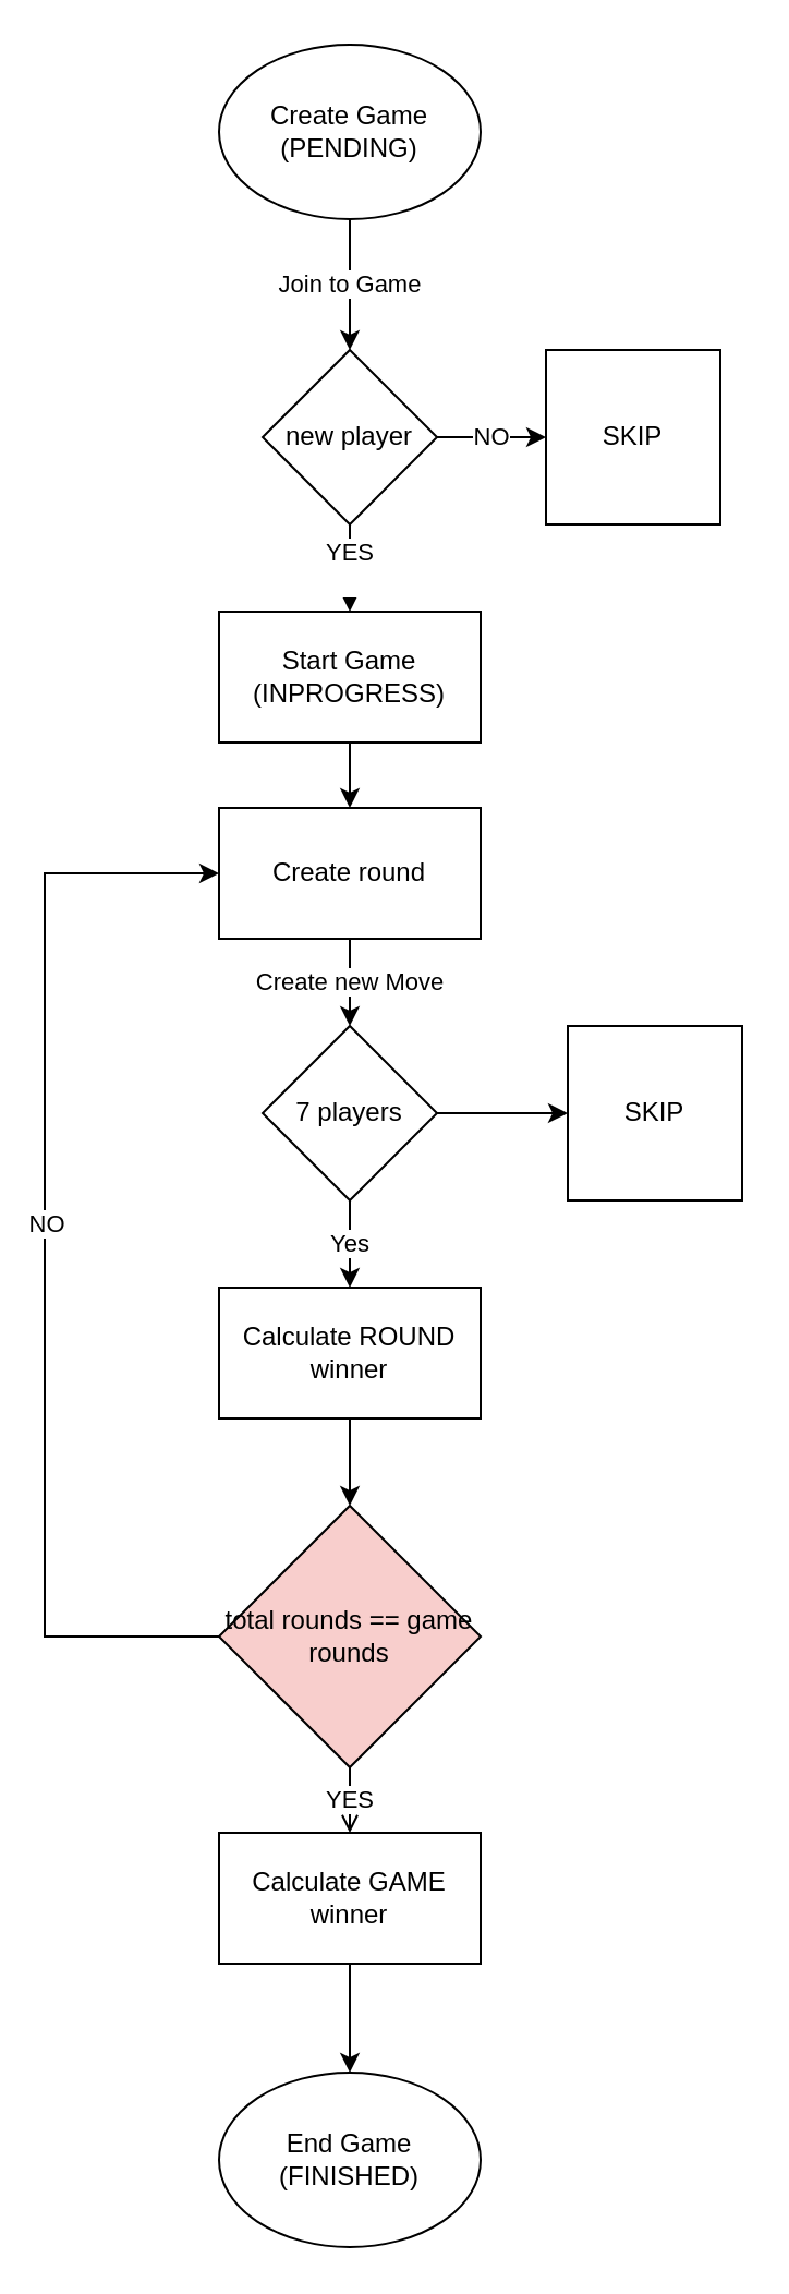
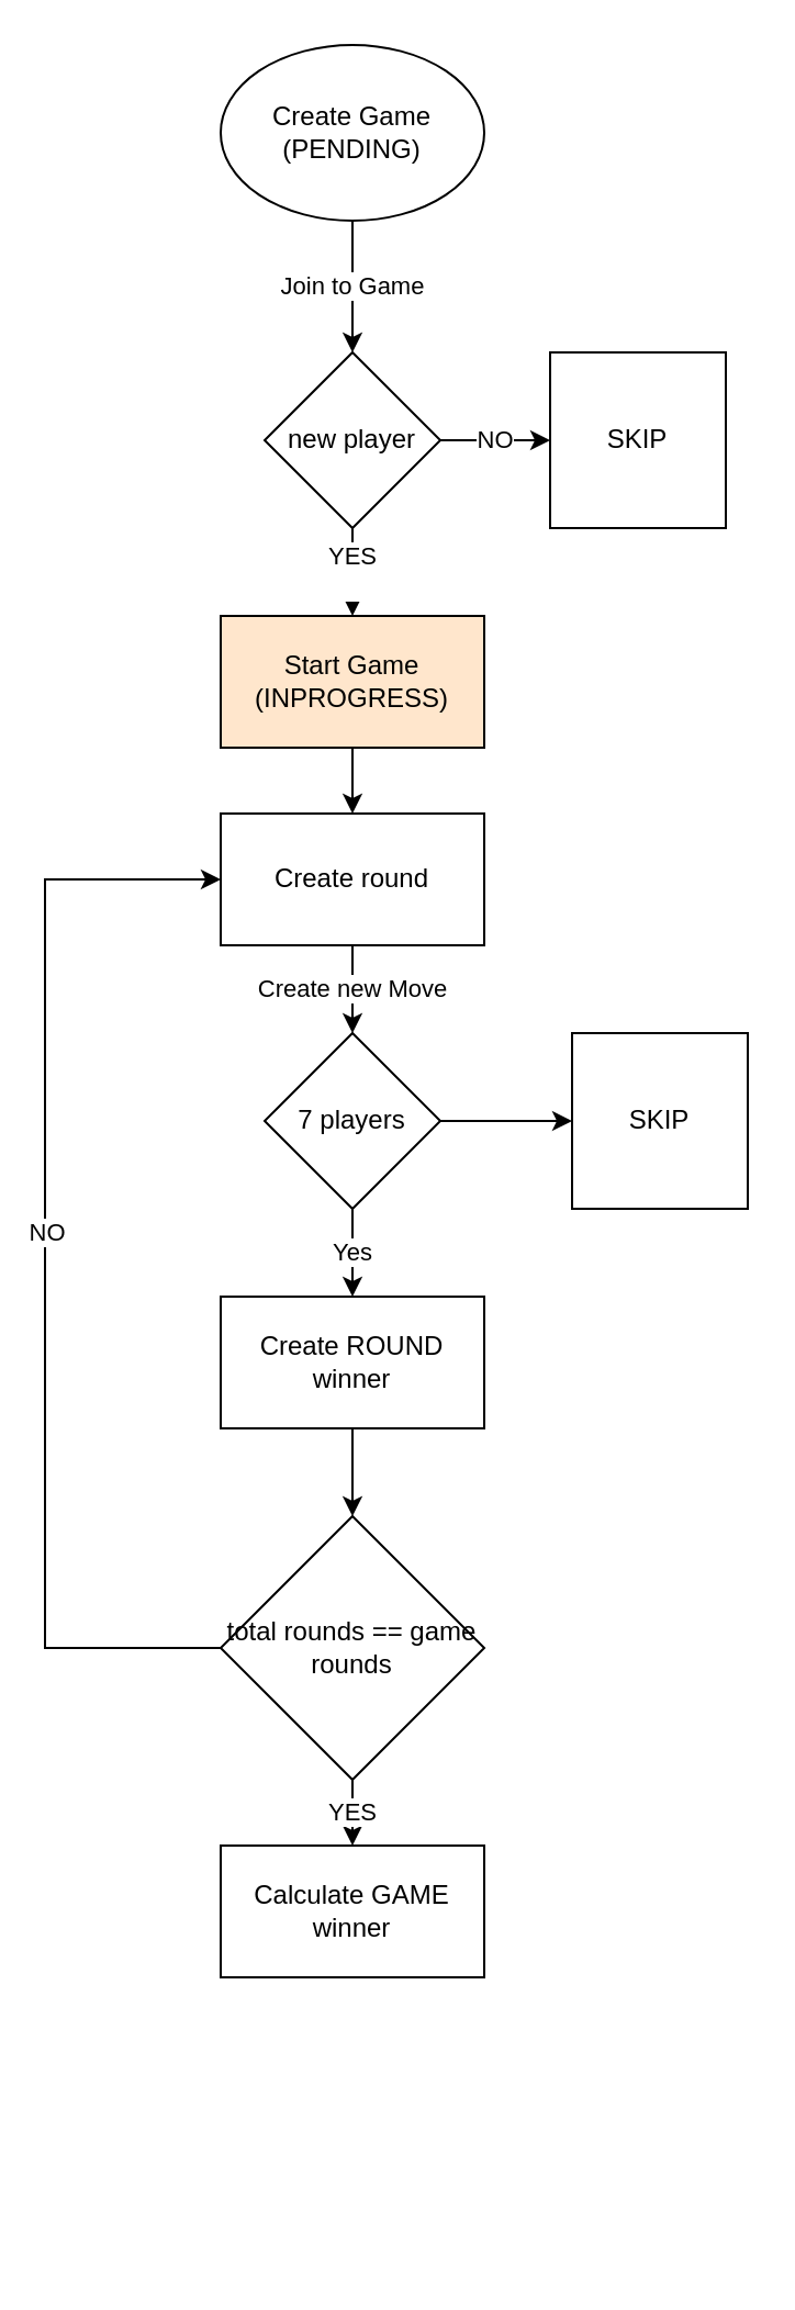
  <mxCell id="0" />
  <mxCell id="1" parent="0" />
  <mxCell id="2" value="Join to Game" style="edgeStyle=orthogonalEdgeStyle;rounded=0;orthogonalLoop=1;jettySize=auto;html=1;" edge="1" parent="1" source="3" target="6"><mxGeometry relative="1" as="geometry"><mxPoint x="160" y="150" as="targetPoint" /></mxGeometry></mxCell>
  <mxCell id="3" value="&lt;div&gt;Create Game&lt;/div&gt;&lt;div&gt;(PENDING)&lt;br&gt;&lt;/div&gt;" style="ellipse;whiteSpace=wrap;html=1;" vertex="1" parent="1"><mxGeometry x="100" y="20" width="120" height="80" as="geometry" /></mxCell>
  <mxCell id="4" value="&lt;div&gt;YES&lt;/div&gt;&lt;div&gt;&lt;br&gt;&lt;/div&gt;" style="edgeStyle=orthogonalEdgeStyle;rounded=0;orthogonalLoop=1;jettySize=auto;html=1;" edge="1" parent="1" source="6" target="9"><mxGeometry relative="1" as="geometry" /></mxCell>
  <mxCell id="5" value="NO" style="edgeStyle=orthogonalEdgeStyle;rounded=0;orthogonalLoop=1;jettySize=auto;html=1;" edge="1" parent="1" source="6" target="10"><mxGeometry relative="1" as="geometry" /></mxCell>
  <mxCell id="6" value="new player" style="rhombus;whiteSpace=wrap;html=1;" vertex="1" parent="1"><mxGeometry x="120" y="160" width="80" height="80" as="geometry" /></mxCell>
  <mxCell id="7" value="Create new Move" style="edgeStyle=orthogonalEdgeStyle;rounded=0;orthogonalLoop=1;jettySize=auto;html=1;" edge="1" parent="1" source="16" target="13"><mxGeometry relative="1" as="geometry"><mxPoint x="30" y="450" as="sourcePoint" /><mxPoint x="160" y="400" as="targetPoint" /></mxGeometry></mxCell>
  <mxCell id="8" style="edgeStyle=orthogonalEdgeStyle;rounded=0;orthogonalLoop=1;jettySize=auto;html=1;" edge="1" parent="1" source="9" target="16"><mxGeometry relative="1" as="geometry" /></mxCell>
- <mxCell id="9" value="&lt;div&gt;Start Game&lt;/div&gt;&lt;div&gt;(INPROGRESS)&lt;/div&gt;" style="rounded=0;whiteSpace=wrap;html=1;" vertex="1" parent="1"><mxGeometry x="100" y="280" width="120" height="60" as="geometry" /></mxCell>
+ <mxCell id="9" value="&lt;div&gt;Start Game&lt;/div&gt;&lt;div&gt;(INPROGRESS)&lt;/div&gt;" style="rounded=0;whiteSpace=wrap;html=1;fillColor=#ffe6cc;" vertex="1" parent="1"><mxGeometry x="100" y="280" width="120" height="60" as="geometry" /></mxCell>
  <mxCell id="10" value="SKIP" style="whiteSpace=wrap;html=1;aspect=fixed;" vertex="1" parent="1"><mxGeometry x="250" y="160" width="80" height="80" as="geometry" /></mxCell>
  <mxCell id="11" value="&lt;div&gt;Yes&lt;/div&gt;" style="edgeStyle=orthogonalEdgeStyle;rounded=0;orthogonalLoop=1;jettySize=auto;html=1;" edge="1" parent="1" source="13" target="15"><mxGeometry relative="1" as="geometry" /></mxCell>
  <mxCell id="12" style="edgeStyle=orthogonalEdgeStyle;rounded=0;orthogonalLoop=1;jettySize=auto;html=1;" edge="1" parent="1" source="13" target="17"><mxGeometry relative="1" as="geometry" /></mxCell>
  <mxCell id="13" value="7 players" style="rhombus;whiteSpace=wrap;html=1;" vertex="1" parent="1"><mxGeometry x="120" y="470" width="80" height="80" as="geometry" /></mxCell>
  <mxCell id="14" style="edgeStyle=orthogonalEdgeStyle;rounded=0;orthogonalLoop=1;jettySize=auto;html=1;" edge="1" parent="1" source="15" target="21"><mxGeometry relative="1" as="geometry" /></mxCell>
- <mxCell id="15" value="&lt;div&gt;Calculate ROUND winner&lt;/div&gt;" style="rounded=0;whiteSpace=wrap;html=1;" vertex="1" parent="1"><mxGeometry x="100" y="590" width="120" height="60" as="geometry" /></mxCell>
+ <mxCell id="15" value="&lt;div&gt;Create ROUND winner&lt;/div&gt;" style="rounded=0;whiteSpace=wrap;html=1;" vertex="1" parent="1"><mxGeometry x="100" y="590" width="120" height="60" as="geometry" /></mxCell>
  <mxCell id="16" value="Create round" style="whiteSpace=wrap;html=1;" vertex="1" parent="1"><mxGeometry x="100" y="370" width="120" height="60" as="geometry" /></mxCell>
  <mxCell id="17" value="SKIP" style="whiteSpace=wrap;html=1;aspect=fixed;" vertex="1" parent="1"><mxGeometry x="260" y="470" width="80" height="80" as="geometry" /></mxCell>
  <mxCell id="18" style="edgeStyle=orthogonalEdgeStyle;rounded=0;orthogonalLoop=1;jettySize=auto;html=1;" edge="1" parent="1" source="21" target="16"><mxGeometry relative="1" as="geometry"><mxPoint x="0" y="390" as="targetPoint" /><Array as="points"><mxPoint x="20" y="750" /><mxPoint x="20" y="400" /></Array></mxGeometry></mxCell>
  <mxCell id="19" value="NO" style="edgeLabel;html=1;align=center;verticalAlign=middle;resizable=0;points=[];" vertex="1" connectable="0" parent="18"><mxGeometry x="0.059" relative="1" as="geometry"><mxPoint as="offset" /></mxGeometry></mxCell>
- <mxCell id="20" value="YES" style="edgeStyle=orthogonalEdgeStyle;rounded=0;orthogonalLoop=1;jettySize=auto;html=1;endArrow=open;" edge="1" parent="1" source="21" target="23"><mxGeometry relative="1" as="geometry" /></mxCell>
- <mxCell id="21" value="total rounds == game rounds" style="rhombus;whiteSpace=wrap;html=1;fillColor=#f8cecc;" vertex="1" parent="1"><mxGeometry x="100" y="690" width="120" height="120" as="geometry" /></mxCell>
- <mxCell id="22" style="edgeStyle=orthogonalEdgeStyle;rounded=0;orthogonalLoop=1;jettySize=auto;html=1;" edge="1" parent="1" source="23" target="24"><mxGeometry relative="1" as="geometry" /></mxCell>
+ <mxCell id="20" value="YES" style="edgeStyle=orthogonalEdgeStyle;rounded=0;orthogonalLoop=1;jettySize=auto;html=1;" edge="1" parent="1" source="21" target="23"><mxGeometry relative="1" as="geometry" /></mxCell>
+ <mxCell id="21" value="total rounds == game rounds" style="rhombus;whiteSpace=wrap;html=1;" vertex="1" parent="1"><mxGeometry x="100" y="690" width="120" height="120" as="geometry" /></mxCell>
  <mxCell id="23" value="&lt;div&gt;Calculate GAME winner&lt;/div&gt;" style="rounded=0;whiteSpace=wrap;html=1;" vertex="1" parent="1"><mxGeometry x="100" y="840" width="120" height="60" as="geometry" /></mxCell>
- <mxCell id="24" value="&lt;div&gt;End Game&lt;/div&gt;&lt;div&gt;(FINISHED)&lt;br&gt;&lt;/div&gt;" style="ellipse;whiteSpace=wrap;html=1;" vertex="1" parent="1"><mxGeometry x="100" y="950" width="120" height="80" as="geometry" /></mxCell>
